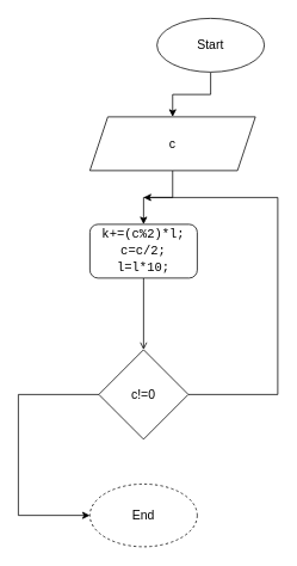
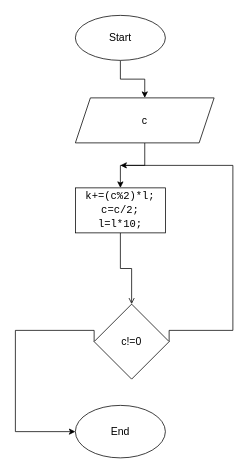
  <mxCell id="0" />
  <mxCell id="1" parent="0" />
  <mxCell id="2" style="edgeStyle=orthogonalEdgeStyle;rounded=0;orthogonalLoop=1;jettySize=auto;html=1;exitX=0.5;exitY=1;exitDx=0;exitDy=0;entryX=0.5;entryY=0;entryDx=0;entryDy=0;endArrow=open;" edge="1" parent="1" source="3" target="11"><mxGeometry relative="1" as="geometry" /></mxCell>
- <mxCell id="3" value="&lt;div style=&quot;font-family: Consolas, &amp;quot;Courier New&amp;quot;, monospace; font-size: 14px; line-height: 19px; white-space: pre;&quot;&gt;&lt;div style=&quot;&quot;&gt;&lt;span style=&quot;background-color: rgb(255, 255, 255);&quot;&gt;k+=(c%2)*l;&lt;/span&gt;&lt;/div&gt;&lt;div style=&quot;&quot;&gt;&lt;span style=&quot;background-color: rgb(255, 255, 255);&quot;&gt;c=c/2;&lt;/span&gt;&lt;/div&gt;&lt;div style=&quot;&quot;&gt;&lt;span style=&quot;background-color: rgb(255, 255, 255);&quot;&gt;l=l*10;&lt;/span&gt;&lt;/div&gt;&lt;/div&gt;" style="rounded=1;whiteSpace=wrap;html=1;" vertex="1" parent="1"><mxGeometry x="100" y="250" width="120" height="60" as="geometry" /></mxCell>
+ <mxCell id="3" value="&lt;div style=&quot;font-family: Consolas, &amp;quot;Courier New&amp;quot;, monospace; font-size: 14px; line-height: 19px; white-space: pre;&quot;&gt;&lt;div style=&quot;&quot;&gt;&lt;span style=&quot;background-color: rgb(255, 255, 255);&quot;&gt;k+=(c%2)*l;&lt;/span&gt;&lt;/div&gt;&lt;div style=&quot;&quot;&gt;&lt;span style=&quot;background-color: rgb(255, 255, 255);&quot;&gt;c=c/2;&lt;/span&gt;&lt;/div&gt;&lt;div style=&quot;&quot;&gt;&lt;span style=&quot;background-color: rgb(255, 255, 255);&quot;&gt;l=l*10;&lt;/span&gt;&lt;/div&gt;&lt;/div&gt;" style="whiteSpace=wrap;html=1;rounded=0;" vertex="1" parent="1"><mxGeometry x="100" y="250" width="120" height="60" as="geometry" /></mxCell>
  <mxCell id="4" style="edgeStyle=orthogonalEdgeStyle;rounded=0;orthogonalLoop=1;jettySize=auto;html=1;exitX=0.5;exitY=1;exitDx=0;exitDy=0;entryX=0.5;entryY=0;entryDx=0;entryDy=0;" edge="1" parent="1" source="5" target="3"><mxGeometry relative="1" as="geometry" /></mxCell>
  <mxCell id="5" value="&lt;font style=&quot;font-size: 14px;&quot;&gt;c&lt;/font&gt;" style="shape=parallelogram;perimeter=parallelogramPerimeter;whiteSpace=wrap;html=1;fixedSize=1;" vertex="1" parent="1"><mxGeometry x="100" y="130" width="185" height="60" as="geometry" /></mxCell>
- <mxCell id="6" value="&lt;font style=&quot;font-size: 14px;&quot;&gt;End&lt;/font&gt;" style="ellipse;whiteSpace=wrap;html=1;dashed=1;" vertex="1" parent="1"><mxGeometry x="100" y="540" width="120" height="70" as="geometry" /></mxCell>
+ <mxCell id="6" value="&lt;font style=&quot;font-size: 14px;&quot;&gt;End&lt;/font&gt;" style="ellipse;whiteSpace=wrap;html=1;" vertex="1" parent="1"><mxGeometry x="100" y="540" width="120" height="70" as="geometry" /></mxCell>
  <mxCell id="7" style="edgeStyle=orthogonalEdgeStyle;rounded=0;orthogonalLoop=1;jettySize=auto;html=1;exitX=0.5;exitY=1;exitDx=0;exitDy=0;entryX=0.5;entryY=0;entryDx=0;entryDy=0;" edge="1" parent="1" source="8" target="5"><mxGeometry relative="1" as="geometry" /></mxCell>
- <mxCell id="8" value="&lt;font style=&quot;font-size: 14px;&quot;&gt;Start&lt;/font&gt;" style="ellipse;whiteSpace=wrap;html=1;" vertex="1" parent="1"><mxGeometry x="175" y="20" width="120" height="60" as="geometry" /></mxCell>
+ <mxCell id="8" value="&lt;font style=&quot;font-size: 14px;&quot;&gt;Start&lt;/font&gt;" style="ellipse;whiteSpace=wrap;html=1;" vertex="1" parent="1"><mxGeometry x="100" y="20" width="120" height="60" as="geometry" /></mxCell>
  <mxCell id="9" style="edgeStyle=orthogonalEdgeStyle;rounded=0;orthogonalLoop=1;jettySize=auto;html=1;exitX=0;exitY=0.5;exitDx=0;exitDy=0;entryX=0;entryY=0.5;entryDx=0;entryDy=0;" edge="1" parent="1" source="11" target="6"><mxGeometry relative="1" as="geometry"><Array as="points"><mxPoint x="20" y="440" /><mxPoint x="20" y="575" /></Array></mxGeometry></mxCell>
  <mxCell id="10" style="edgeStyle=orthogonalEdgeStyle;rounded=0;orthogonalLoop=1;jettySize=auto;html=1;exitX=1;exitY=0.5;exitDx=0;exitDy=0;" edge="1" parent="1" source="11"><mxGeometry relative="1" as="geometry"><mxPoint x="160" y="220" as="targetPoint" /><Array as="points"><mxPoint x="310" y="440" /><mxPoint x="310" y="220" /></Array></mxGeometry></mxCell>
- <mxCell id="11" value="&lt;font style=&quot;font-size: 14px;&quot;&gt;c!=0&lt;/font&gt;" style="rhombus;whiteSpace=wrap;html=1;" vertex="1" parent="1"><mxGeometry x="110" y="390" width="100" height="100" as="geometry" /></mxCell>
+ <mxCell id="11" value="&lt;font style=&quot;font-size: 14px;&quot;&gt;c!=0&lt;/font&gt;" style="rhombus;whiteSpace=wrap;html=1;" vertex="1" parent="1"><mxGeometry x="125" y="405" width="100" height="100" as="geometry" /></mxCell>
